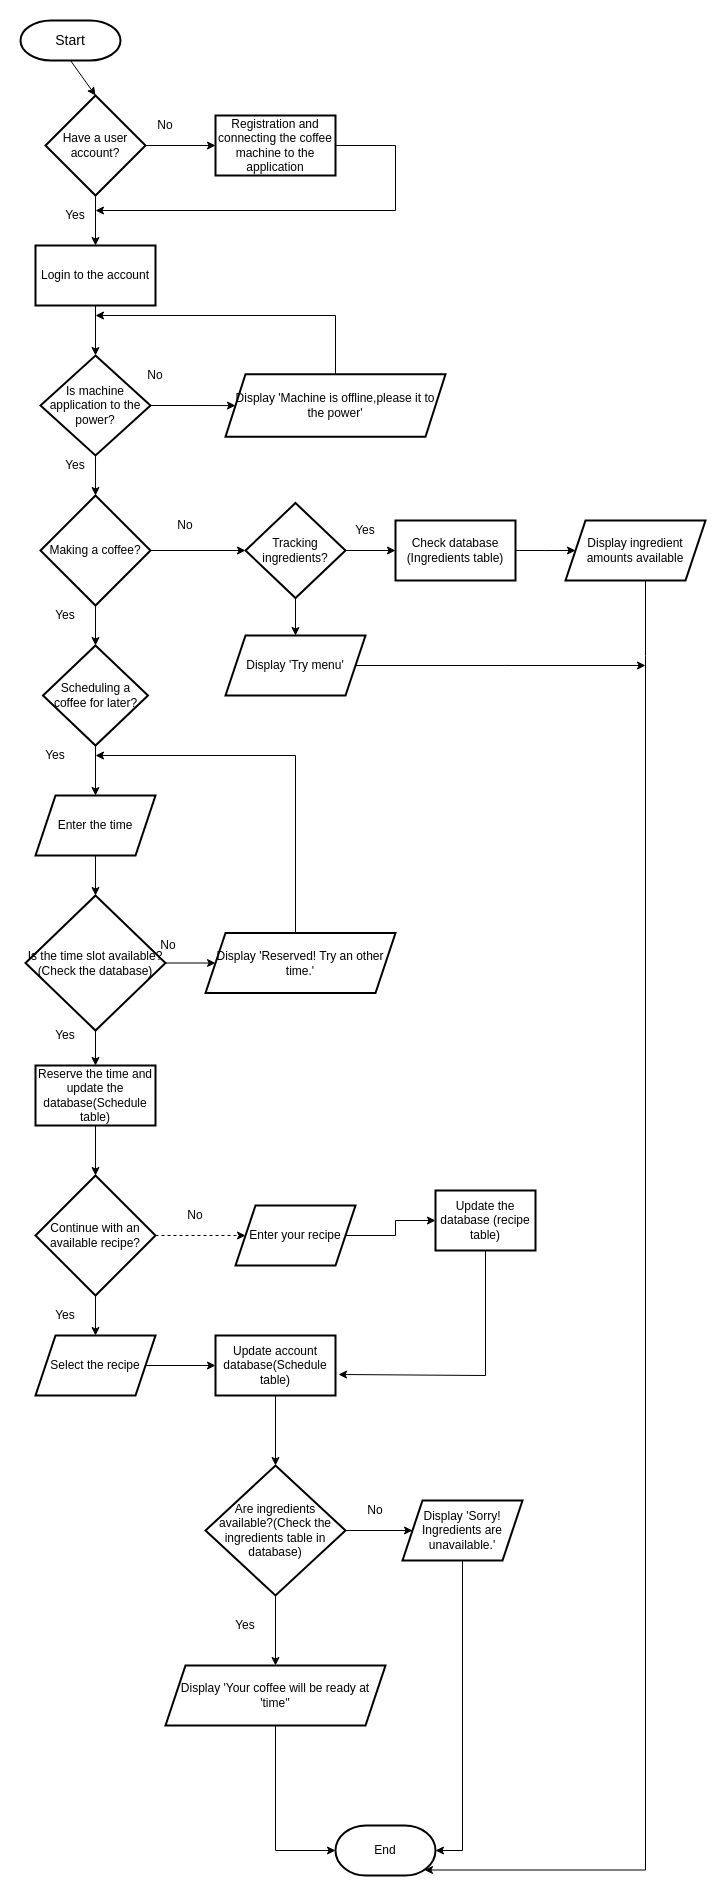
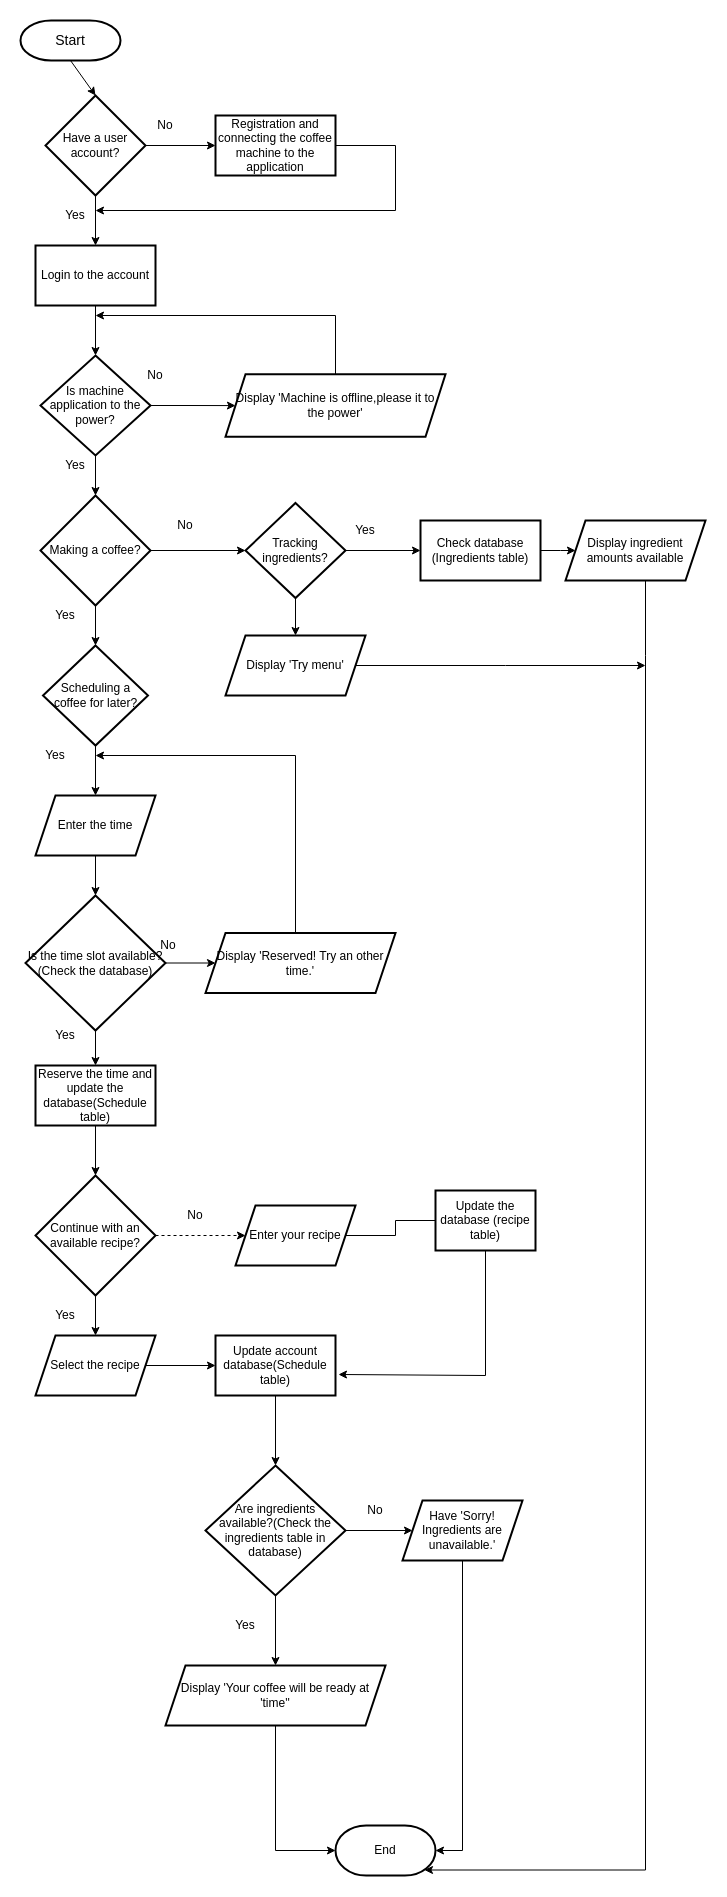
  <mxCell id="0" />
  <mxCell id="1" parent="0" />
  <mxCell id="2" value="&lt;font style=&quot;font-size: 14px&quot;&gt;Start&lt;/font&gt;" style="strokeWidth=2;html=1;shape=mxgraph.flowchart.terminator;whiteSpace=wrap;" vertex="1" parent="1"><mxGeometry x="20" y="20" width="100" height="40" as="geometry" /></mxCell>
  <mxCell id="3" value="" style="endArrow=classic;html=1;exitX=0.5;exitY=1;exitDx=0;exitDy=0;exitPerimeter=0;" edge="1" parent="1" source="2"><mxGeometry width="50" height="50" relative="1" as="geometry"><mxPoint x="85" y="265" as="sourcePoint" /><mxPoint x="95" y="95" as="targetPoint" /></mxGeometry></mxCell>
  <mxCell id="4" value="" style="edgeStyle=orthogonalEdgeStyle;rounded=0;orthogonalLoop=1;jettySize=auto;html=1;" edge="1" parent="1" source="6" target="8"><mxGeometry relative="1" as="geometry" /></mxCell>
  <mxCell id="5" value="" style="edgeStyle=orthogonalEdgeStyle;rounded=0;orthogonalLoop=1;jettySize=auto;html=1;" edge="1" parent="1" source="6" target="10"><mxGeometry relative="1" as="geometry" /></mxCell>
  <mxCell id="6" value="Have a user account?" style="strokeWidth=2;html=1;shape=mxgraph.flowchart.decision;whiteSpace=wrap;" vertex="1" parent="1"><mxGeometry x="45" y="95" width="100" height="100" as="geometry" /></mxCell>
  <mxCell id="7" value="" style="edgeStyle=orthogonalEdgeStyle;rounded=0;orthogonalLoop=1;jettySize=auto;html=1;" edge="1" parent="1" source="8" target="15"><mxGeometry relative="1" as="geometry" /></mxCell>
  <mxCell id="8" value="Login to the account" style="whiteSpace=wrap;html=1;strokeWidth=2;" vertex="1" parent="1"><mxGeometry x="35" y="245" width="120" height="60" as="geometry" /></mxCell>
  <mxCell id="9" value="" style="edgeStyle=orthogonalEdgeStyle;rounded=0;orthogonalLoop=1;jettySize=auto;html=1;entryX=1;entryY=0.25;entryDx=0;entryDy=0;" edge="1" parent="1" source="10" target="12"><mxGeometry relative="1" as="geometry"><mxPoint x="435" y="225" as="targetPoint" /><Array as="points"><mxPoint x="395" y="145" /><mxPoint x="395" y="210" /></Array></mxGeometry></mxCell>
  <mxCell id="10" value="Registration and connecting the coffee machine to the application" style="whiteSpace=wrap;html=1;strokeWidth=2;" vertex="1" parent="1"><mxGeometry x="215" y="115" width="120" height="60" as="geometry" /></mxCell>
  <mxCell id="11" value="No" style="text;html=1;strokeColor=none;fillColor=none;align=center;verticalAlign=middle;whiteSpace=wrap;rounded=0;" vertex="1" parent="1"><mxGeometry x="145" y="115" width="40" height="20" as="geometry" /></mxCell>
  <mxCell id="12" value="Yes" style="text;html=1;strokeColor=none;fillColor=none;align=center;verticalAlign=middle;whiteSpace=wrap;rounded=0;" vertex="1" parent="1"><mxGeometry x="55" y="205" width="40" height="20" as="geometry" /></mxCell>
  <mxCell id="13" value="" style="edgeStyle=orthogonalEdgeStyle;rounded=0;orthogonalLoop=1;jettySize=auto;html=1;" edge="1" parent="1" source="15" target="18"><mxGeometry relative="1" as="geometry" /></mxCell>
  <mxCell id="14" value="" style="edgeStyle=orthogonalEdgeStyle;rounded=0;orthogonalLoop=1;jettySize=auto;html=1;" edge="1" parent="1" source="15" target="22"><mxGeometry relative="1" as="geometry" /></mxCell>
  <mxCell id="15" value="Is machine application to the power?" style="rhombus;whiteSpace=wrap;html=1;strokeWidth=2;" vertex="1" parent="1"><mxGeometry x="40" y="355" width="110" height="100" as="geometry" /></mxCell>
  <mxCell id="16" value="" style="edgeStyle=orthogonalEdgeStyle;rounded=0;orthogonalLoop=1;jettySize=auto;html=1;" edge="1" parent="1" source="18" target="25"><mxGeometry relative="1" as="geometry" /></mxCell>
  <mxCell id="17" value="" style="edgeStyle=orthogonalEdgeStyle;rounded=0;orthogonalLoop=1;jettySize=auto;html=1;" edge="1" parent="1" source="18" target="28"><mxGeometry relative="1" as="geometry" /></mxCell>
  <mxCell id="18" value="&lt;span&gt;Making a coffee?&lt;/span&gt;" style="rhombus;whiteSpace=wrap;html=1;strokeWidth=2;" vertex="1" parent="1"><mxGeometry x="40" y="495" width="110" height="110" as="geometry" /></mxCell>
  <mxCell id="19" value="Yes" style="text;html=1;strokeColor=none;fillColor=none;align=center;verticalAlign=middle;whiteSpace=wrap;rounded=0;" vertex="1" parent="1"><mxGeometry x="55" y="455" width="40" height="20" as="geometry" /></mxCell>
  <mxCell id="20" value="No" style="text;html=1;strokeColor=none;fillColor=none;align=center;verticalAlign=middle;whiteSpace=wrap;rounded=0;" vertex="1" parent="1"><mxGeometry x="135" y="365" width="40" height="20" as="geometry" /></mxCell>
  <mxCell id="21" value="" style="edgeStyle=orthogonalEdgeStyle;rounded=0;orthogonalLoop=1;jettySize=auto;html=1;" edge="1" parent="1" source="22"><mxGeometry relative="1" as="geometry"><mxPoint x="95" y="315" as="targetPoint" /><Array as="points"><mxPoint x="335" y="315" /></Array></mxGeometry></mxCell>
  <mxCell id="22" value="Display 'Machine is offline,please it to the power'" style="shape=parallelogram;perimeter=parallelogramPerimeter;whiteSpace=wrap;html=1;fixedSize=1;strokeWidth=2;" vertex="1" parent="1"><mxGeometry x="225" y="373.75" width="220" height="62.5" as="geometry" /></mxCell>
  <mxCell id="23" value="" style="edgeStyle=orthogonalEdgeStyle;rounded=0;orthogonalLoop=1;jettySize=auto;html=1;" edge="1" parent="1" source="25" target="66"><mxGeometry relative="1" as="geometry" /></mxCell>
  <mxCell id="24" value="" style="edgeStyle=orthogonalEdgeStyle;rounded=0;orthogonalLoop=1;jettySize=auto;html=1;" edge="1" parent="1" source="25" target="70"><mxGeometry relative="1" as="geometry" /></mxCell>
  <mxCell id="25" value="Tracking ingredients?" style="rhombus;whiteSpace=wrap;html=1;strokeWidth=2;" vertex="1" parent="1"><mxGeometry x="245" y="502.5" width="100" height="95" as="geometry" /></mxCell>
  <mxCell id="26" value="No" style="text;html=1;strokeColor=none;fillColor=none;align=center;verticalAlign=middle;whiteSpace=wrap;rounded=0;" vertex="1" parent="1"><mxGeometry x="165" y="515" width="40" height="20" as="geometry" /></mxCell>
  <mxCell id="27" value="" style="edgeStyle=orthogonalEdgeStyle;rounded=0;orthogonalLoop=1;jettySize=auto;html=1;" edge="1" parent="1" source="28" target="31"><mxGeometry relative="1" as="geometry" /></mxCell>
  <mxCell id="28" value="Scheduling a coffee for later?" style="rhombus;whiteSpace=wrap;html=1;strokeWidth=2;" vertex="1" parent="1"><mxGeometry x="42.5" y="645" width="105" height="100" as="geometry" /></mxCell>
  <mxCell id="29" value="Yes" style="text;html=1;strokeColor=none;fillColor=none;align=center;verticalAlign=middle;whiteSpace=wrap;rounded=0;" vertex="1" parent="1"><mxGeometry x="45" y="605" width="40" height="20" as="geometry" /></mxCell>
  <mxCell id="30" value="" style="edgeStyle=orthogonalEdgeStyle;rounded=0;orthogonalLoop=1;jettySize=auto;html=1;" edge="1" parent="1" source="31" target="34"><mxGeometry relative="1" as="geometry" /></mxCell>
  <mxCell id="31" value="Enter the time" style="shape=parallelogram;perimeter=parallelogramPerimeter;whiteSpace=wrap;html=1;fixedSize=1;strokeWidth=2;" vertex="1" parent="1"><mxGeometry x="35" y="795" width="120" height="60" as="geometry" /></mxCell>
  <mxCell id="32" value="" style="edgeStyle=orthogonalEdgeStyle;rounded=0;orthogonalLoop=1;jettySize=auto;html=1;" edge="1" parent="1" source="34" target="36"><mxGeometry relative="1" as="geometry" /></mxCell>
  <mxCell id="33" value="" style="edgeStyle=orthogonalEdgeStyle;rounded=0;orthogonalLoop=1;jettySize=auto;html=1;" edge="1" parent="1" source="34" target="38"><mxGeometry relative="1" as="geometry" /></mxCell>
  <mxCell id="34" value="Is the time slot available?&lt;br&gt;(Check the database)" style="rhombus;whiteSpace=wrap;html=1;strokeWidth=2;" vertex="1" parent="1"><mxGeometry x="25" y="895" width="140" height="135" as="geometry" /></mxCell>
  <mxCell id="35" value="" style="edgeStyle=orthogonalEdgeStyle;rounded=0;orthogonalLoop=1;jettySize=auto;html=1;" edge="1" parent="1" source="36"><mxGeometry relative="1" as="geometry"><mxPoint x="95" y="755" as="targetPoint" /><Array as="points"><mxPoint x="295" y="755" /></Array></mxGeometry></mxCell>
  <mxCell id="36" value="Display 'Reserved! Try an other time.'" style="shape=parallelogram;perimeter=parallelogramPerimeter;whiteSpace=wrap;html=1;fixedSize=1;strokeWidth=2;" vertex="1" parent="1"><mxGeometry x="205" y="932.5" width="190" height="60" as="geometry" /></mxCell>
  <mxCell id="37" value="" style="edgeStyle=orthogonalEdgeStyle;rounded=0;orthogonalLoop=1;jettySize=auto;html=1;" edge="1" parent="1" source="38" target="44"><mxGeometry relative="1" as="geometry" /></mxCell>
  <mxCell id="38" value="Reserve the time and update the database(Schedule table)" style="whiteSpace=wrap;html=1;strokeWidth=2;" vertex="1" parent="1"><mxGeometry x="35" y="1065" width="120" height="60" as="geometry" /></mxCell>
  <mxCell id="39" value="No" style="text;html=1;strokeColor=none;fillColor=none;align=center;verticalAlign=middle;whiteSpace=wrap;rounded=0;" vertex="1" parent="1"><mxGeometry x="147.5" y="935" width="40" height="20" as="geometry" /></mxCell>
  <mxCell id="40" value="Yes" style="text;html=1;strokeColor=none;fillColor=none;align=center;verticalAlign=middle;whiteSpace=wrap;rounded=0;" vertex="1" parent="1"><mxGeometry x="45" y="1025" width="40" height="20" as="geometry" /></mxCell>
  <mxCell id="41" value="Yes" style="text;html=1;strokeColor=none;fillColor=none;align=center;verticalAlign=middle;whiteSpace=wrap;rounded=0;" vertex="1" parent="1"><mxGeometry x="35" y="745" width="40" height="20" as="geometry" /></mxCell>
  <mxCell id="42" value="" style="edgeStyle=orthogonalEdgeStyle;rounded=0;orthogonalLoop=1;jettySize=auto;html=1;dashed=1;" edge="1" parent="1" source="44" target="46"><mxGeometry relative="1" as="geometry" /></mxCell>
  <mxCell id="43" value="" style="edgeStyle=orthogonalEdgeStyle;rounded=0;orthogonalLoop=1;jettySize=auto;html=1;" edge="1" parent="1" source="44" target="51"><mxGeometry relative="1" as="geometry" /></mxCell>
  <mxCell id="44" value="Continue with an available recipe?" style="rhombus;whiteSpace=wrap;html=1;strokeWidth=2;" vertex="1" parent="1"><mxGeometry x="35" y="1175" width="120" height="120" as="geometry" /></mxCell>
- <mxCell id="45" value="" style="edgeStyle=orthogonalEdgeStyle;rounded=0;orthogonalLoop=1;jettySize=auto;html=1;" edge="1" parent="1" source="46" target="48"><mxGeometry relative="1" as="geometry" /></mxCell>
+ <mxCell id="45" value="" style="edgeStyle=orthogonalEdgeStyle;rounded=0;orthogonalLoop=1;jettySize=auto;html=1;endArrow=none;" edge="1" parent="1" source="46" target="48"><mxGeometry relative="1" as="geometry" /></mxCell>
  <mxCell id="46" value="Enter your recipe" style="shape=parallelogram;perimeter=parallelogramPerimeter;whiteSpace=wrap;html=1;fixedSize=1;strokeWidth=2;" vertex="1" parent="1"><mxGeometry x="235" y="1205" width="120" height="60" as="geometry" /></mxCell>
  <mxCell id="47" value="" style="edgeStyle=orthogonalEdgeStyle;rounded=0;orthogonalLoop=1;jettySize=auto;html=1;entryX=1.025;entryY=0.65;entryDx=0;entryDy=0;entryPerimeter=0;" edge="1" parent="1" source="48" target="53"><mxGeometry relative="1" as="geometry"><mxPoint x="345" y="1375" as="targetPoint" /><Array as="points"><mxPoint x="485" y="1375" /></Array></mxGeometry></mxCell>
  <mxCell id="48" value="Update the database (recipe table)" style="whiteSpace=wrap;html=1;strokeWidth=2;" vertex="1" parent="1"><mxGeometry x="435" y="1190" width="100" height="60" as="geometry" /></mxCell>
  <mxCell id="49" value="No" style="text;html=1;strokeColor=none;fillColor=none;align=center;verticalAlign=middle;whiteSpace=wrap;rounded=0;" vertex="1" parent="1"><mxGeometry x="175" y="1205" width="40" height="20" as="geometry" /></mxCell>
  <mxCell id="50" value="" style="edgeStyle=orthogonalEdgeStyle;rounded=0;orthogonalLoop=1;jettySize=auto;html=1;" edge="1" parent="1" source="51" target="53"><mxGeometry relative="1" as="geometry" /></mxCell>
  <mxCell id="51" value="Select the recipe" style="shape=parallelogram;perimeter=parallelogramPerimeter;whiteSpace=wrap;html=1;fixedSize=1;strokeWidth=2;" vertex="1" parent="1"><mxGeometry x="35" y="1335" width="120" height="60" as="geometry" /></mxCell>
  <mxCell id="52" value="" style="edgeStyle=orthogonalEdgeStyle;rounded=0;orthogonalLoop=1;jettySize=auto;html=1;" edge="1" parent="1" source="53" target="56"><mxGeometry relative="1" as="geometry" /></mxCell>
  <mxCell id="53" value="Update account database(Schedule table)" style="whiteSpace=wrap;html=1;strokeWidth=2;" vertex="1" parent="1"><mxGeometry x="215" y="1335" width="120" height="60" as="geometry" /></mxCell>
  <mxCell id="54" value="" style="edgeStyle=orthogonalEdgeStyle;rounded=0;orthogonalLoop=1;jettySize=auto;html=1;" edge="1" parent="1" source="56" target="59"><mxGeometry relative="1" as="geometry" /></mxCell>
  <mxCell id="55" value="" style="edgeStyle=orthogonalEdgeStyle;rounded=0;orthogonalLoop=1;jettySize=auto;html=1;" edge="1" parent="1" source="56" target="62"><mxGeometry relative="1" as="geometry" /></mxCell>
  <mxCell id="56" value="Are ingredients available?(Check the ingredients table in database)" style="rhombus;whiteSpace=wrap;html=1;strokeWidth=2;" vertex="1" parent="1"><mxGeometry x="205" y="1465" width="140" height="130" as="geometry" /></mxCell>
  <mxCell id="57" value="Yes" style="text;html=1;strokeColor=none;fillColor=none;align=center;verticalAlign=middle;whiteSpace=wrap;rounded=0;" vertex="1" parent="1"><mxGeometry x="45" y="1305" width="40" height="20" as="geometry" /></mxCell>
  <mxCell id="58" value="" style="edgeStyle=orthogonalEdgeStyle;rounded=0;orthogonalLoop=1;jettySize=auto;html=1;entryX=1;entryY=0.5;entryDx=0;entryDy=0;entryPerimeter=0;" edge="1" parent="1" source="59" target="63"><mxGeometry relative="1" as="geometry"><mxPoint x="462" y="1640" as="targetPoint" /><Array as="points"><mxPoint x="462" y="1850" /></Array></mxGeometry></mxCell>
- <mxCell id="59" value="Display 'Sorry! Ingredients are unavailable.'" style="shape=parallelogram;perimeter=parallelogramPerimeter;whiteSpace=wrap;html=1;fixedSize=1;strokeWidth=2;" vertex="1" parent="1"><mxGeometry x="402" y="1500" width="120" height="60" as="geometry" /></mxCell>
+ <mxCell id="59" value="Have 'Sorry! Ingredients are unavailable.'" style="shape=parallelogram;perimeter=parallelogramPerimeter;whiteSpace=wrap;html=1;fixedSize=1;strokeWidth=2;" vertex="1" parent="1"><mxGeometry x="402" y="1500" width="120" height="60" as="geometry" /></mxCell>
  <mxCell id="60" value="No" style="text;html=1;strokeColor=none;fillColor=none;align=center;verticalAlign=middle;whiteSpace=wrap;rounded=0;" vertex="1" parent="1"><mxGeometry x="355" y="1500" width="40" height="20" as="geometry" /></mxCell>
  <mxCell id="61" value="" style="edgeStyle=orthogonalEdgeStyle;rounded=0;orthogonalLoop=1;jettySize=auto;html=1;" edge="1" parent="1" source="62"><mxGeometry relative="1" as="geometry"><mxPoint x="335" y="1850" as="targetPoint" /><Array as="points"><mxPoint x="275" y="1850" /></Array></mxGeometry></mxCell>
  <mxCell id="62" value="Display 'Your coffee will be ready at 'time''" style="shape=parallelogram;perimeter=parallelogramPerimeter;whiteSpace=wrap;html=1;fixedSize=1;strokeWidth=2;" vertex="1" parent="1"><mxGeometry x="165" y="1665" width="220" height="60" as="geometry" /></mxCell>
  <mxCell id="63" value="End" style="strokeWidth=2;html=1;shape=mxgraph.flowchart.terminator;whiteSpace=wrap;" vertex="1" parent="1"><mxGeometry x="335" y="1825" width="100" height="50" as="geometry" /></mxCell>
  <mxCell id="64" value="Yes" style="text;html=1;strokeColor=none;fillColor=none;align=center;verticalAlign=middle;whiteSpace=wrap;rounded=0;" vertex="1" parent="1"><mxGeometry x="225" y="1615" width="40" height="20" as="geometry" /></mxCell>
  <mxCell id="65" value="" style="edgeStyle=orthogonalEdgeStyle;rounded=0;orthogonalLoop=1;jettySize=auto;html=1;" edge="1" parent="1" source="66"><mxGeometry relative="1" as="geometry"><mxPoint x="575" y="550" as="targetPoint" /></mxGeometry></mxCell>
- <mxCell id="66" value="Check database (Ingredients table)" style="whiteSpace=wrap;html=1;strokeWidth=2;" vertex="1" parent="1"><mxGeometry x="395" y="520" width="120" height="60" as="geometry" /></mxCell>
+ <mxCell id="66" value="Check database (Ingredients table)" style="whiteSpace=wrap;html=1;strokeWidth=2;" vertex="1" parent="1"><mxGeometry x="420" y="520" width="120" height="60" as="geometry" /></mxCell>
  <mxCell id="67" value="" style="edgeStyle=orthogonalEdgeStyle;rounded=0;orthogonalLoop=1;jettySize=auto;html=1;entryX=0.89;entryY=0.89;entryDx=0;entryDy=0;entryPerimeter=0;" edge="1" parent="1" target="63"><mxGeometry relative="1" as="geometry"><mxPoint x="575" y="1935" as="targetPoint" /><Array as="points"><mxPoint x="645" y="655" /><mxPoint x="645" y="1870" /></Array><mxPoint x="645" y="580" as="sourcePoint" /></mxGeometry></mxCell>
  <mxCell id="68" value="Yes" style="text;html=1;strokeColor=none;fillColor=none;align=center;verticalAlign=middle;whiteSpace=wrap;rounded=0;" vertex="1" parent="1"><mxGeometry x="345" y="520" width="40" height="20" as="geometry" /></mxCell>
  <mxCell id="69" value="" style="edgeStyle=orthogonalEdgeStyle;rounded=0;orthogonalLoop=1;jettySize=auto;html=1;" edge="1" parent="1" source="70"><mxGeometry relative="1" as="geometry"><mxPoint x="645" y="665" as="targetPoint" /></mxGeometry></mxCell>
  <mxCell id="70" value="Display 'Try menu'" style="shape=parallelogram;perimeter=parallelogramPerimeter;whiteSpace=wrap;html=1;fixedSize=1;strokeWidth=2;" vertex="1" parent="1"><mxGeometry x="225" y="635" width="140" height="60" as="geometry" /></mxCell>
  <mxCell id="71" value="Display ingredient amounts available" style="shape=parallelogram;perimeter=parallelogramPerimeter;whiteSpace=wrap;html=1;fixedSize=1;strokeWidth=2;" vertex="1" parent="1"><mxGeometry x="565" y="520" width="140" height="60" as="geometry" /></mxCell>
